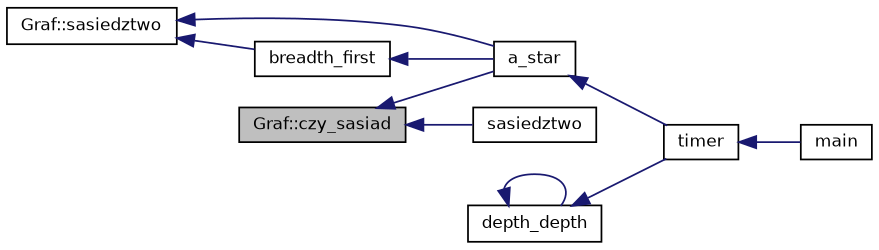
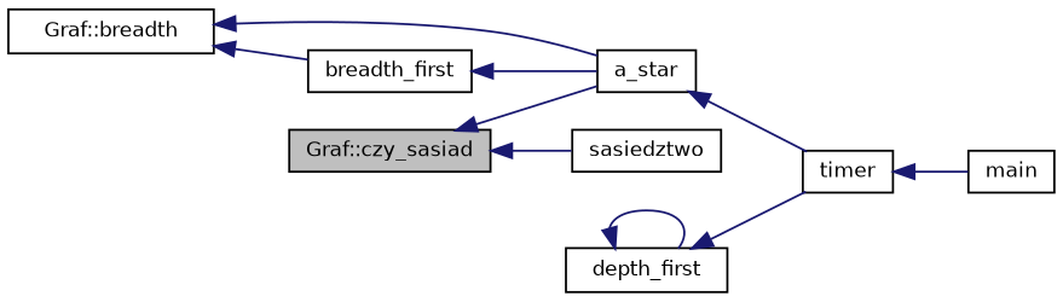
  digraph {
    rankdir=LR
    node [color=black fillcolor=white fontname=Helvetica fontsize=10 shape=record style=filled]
    edge [color=midnightblue dir=back fontname=Helvetica fontsize=10 labelfontname=Helvetica labelfontsize=10 style=solid]
    n1 [fillcolor=grey75 fontcolor=black height=0.2 label="Graf::czy_sasiad" width=0.4]
    n2 [height=0.2 label=a_star width=0.4]
    n3 [height=0.2 label=sasiedztwo width=0.4]
-   n4 [height=0.2 label="Graf::sasiedztwo" width=0.4]
+   n4 [height=0.2 label="Graf::breadth" width=0.4]
    n5 [height=0.2 label=breadth_first width=0.4]
    n6 [height=0.2 label=timer width=0.4]
-   n7 [height=0.2 label=depth_depth width=0.4]
+   n7 [height=0.2 label=depth_first width=0.4]
    n8 [height=0.2 label=main width=0.4]
    n1 -> n2
    n1 -> n3
    n2 -> n6
    n4 -> n2
    n4 -> n5
    n5 -> n2
    n6 -> n8
    n7 -> n6
    n7 -> n7
  }
